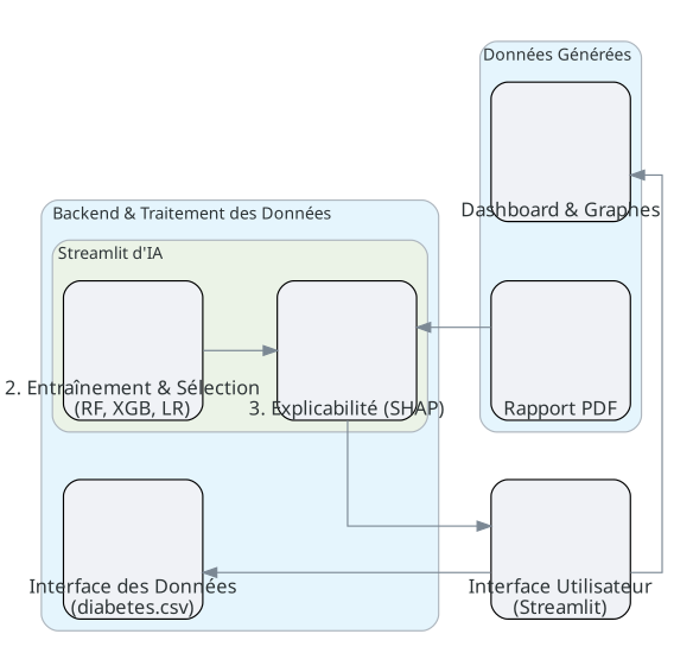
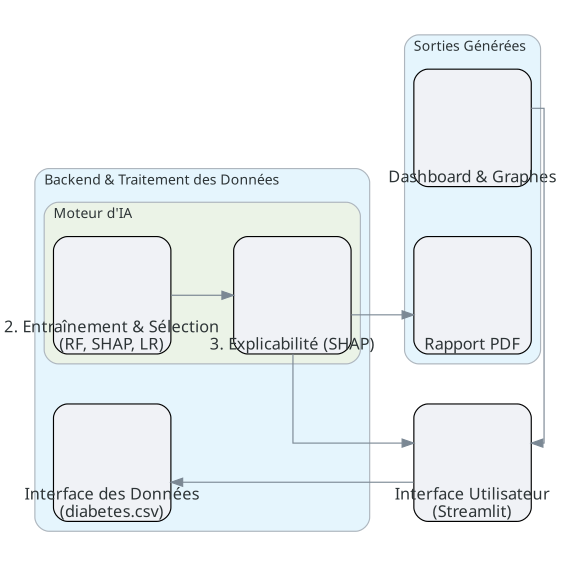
  digraph {
    fontcolor="#2D3436"
    fontname="Noto Sans"
    fontsize=20
    nodesep=0.60
    rankdir=LR
    ranksep=0.75
    splines=ortho
    node [fillcolor="#F0F2F6" fixedsize=true fontcolor="#2D3436" fontname="Noto Sans" fontsize=14 labelloc=b shape=box style="rounded,filled"]
    edge [color="#7B8894" dir=forward fontcolor="#2D3436" fontname="Noto Sans" fontsize=13]
-   n1 [height=1.4 label="2. Entraînement & Sélection\n(RF, XGB, LR)" width=1.4]
+   n1 [height=1.4 label="2. Entraînement & Sélection\n(RF, SHAP, LR)" width=1.4]
    n2 [height=1.4 label="3. Explicabilité (SHAP)" width=1.4]
    n3 [height=1.4 label="Interface des Données\n(diabetes.csv)" width=1.4]
    n4 [height=1.4 label="Dashboard & Graphes" width=1.4]
    n5 [height=1.4 label="Rapport PDF" width=1.4]
    n6 [height=1.4 label="Interface Utilisateur\n(Streamlit)" width=1.4]
    subgraph cluster_1 {
      bgcolor="#E5F5FD"
      fontsize=12
      label="Backend & Traitement des Données"
      labeljust=l
      pencolor="#AEB6BE"
      shape=box
      style=rounded
      n3
      subgraph cluster_2 {
        bgcolor="#EBF3E7"
        fontsize=12
-       label="Streamlit d'IA"
+       label="Moteur d'IA"
        labeljust=l
        pencolor="#AEB6BE"
        shape=box
        style=rounded
        n1
        n2
      }
    }
    subgraph cluster_3 {
      bgcolor="#E5F5FD"
      fontsize=12
-     label="Données Générées"
+     label="Sorties Générées"
      labeljust=l
      pencolor="#AEB6BE"
      shape=box
      style=rounded
      n4
      n5
    }
    n1 -> n2
-   n5 -> n2
+   n2 -> n5
    n2 -> n6
    n6 -> n3
-   n6 -> n4
+   n4 -> n6
  }
